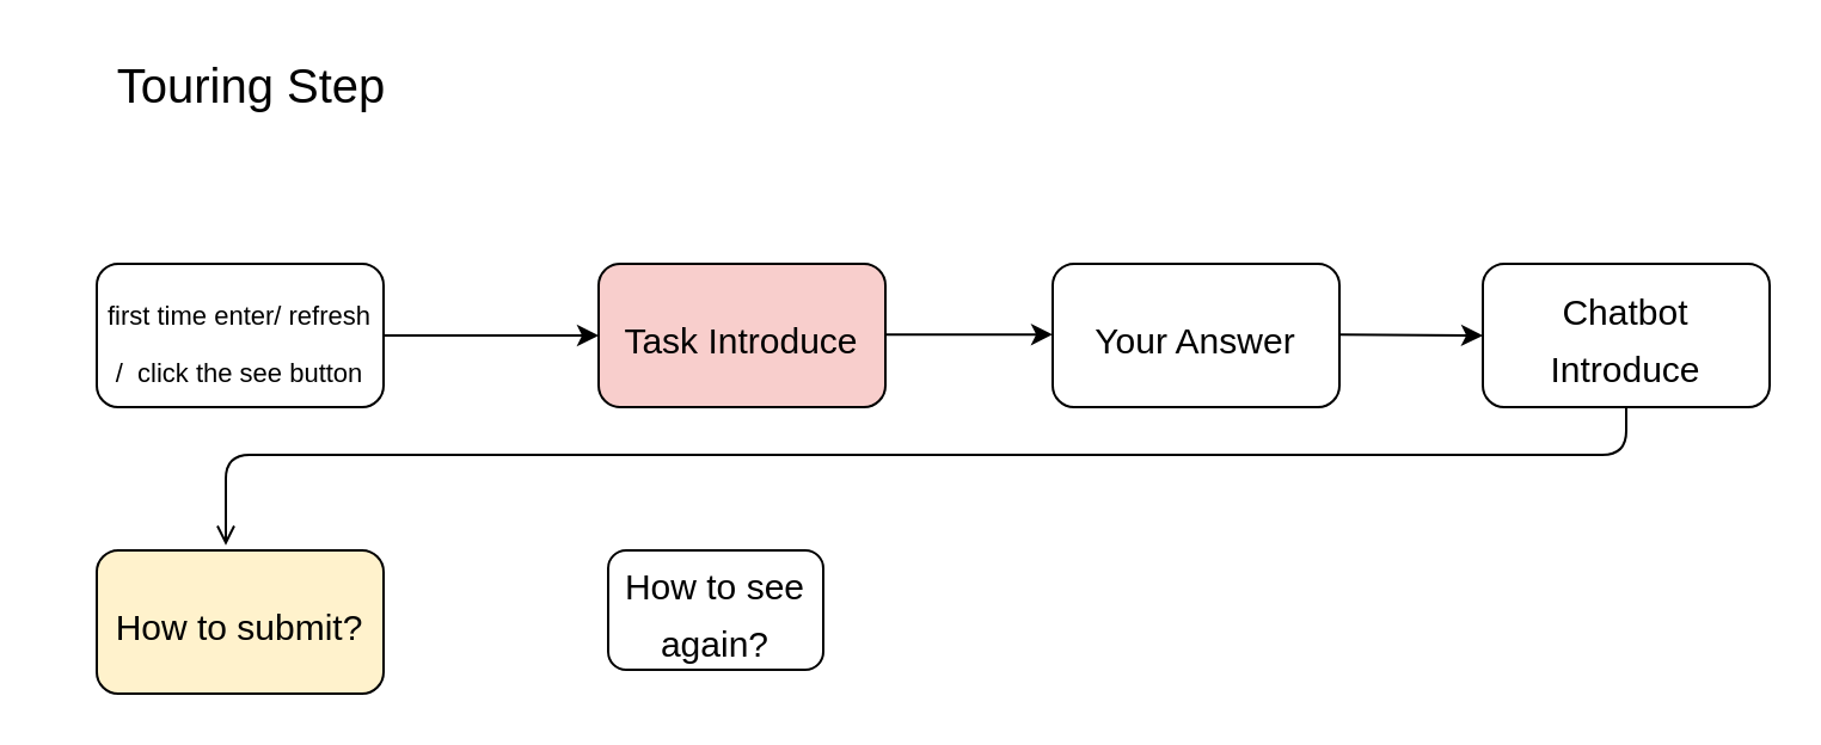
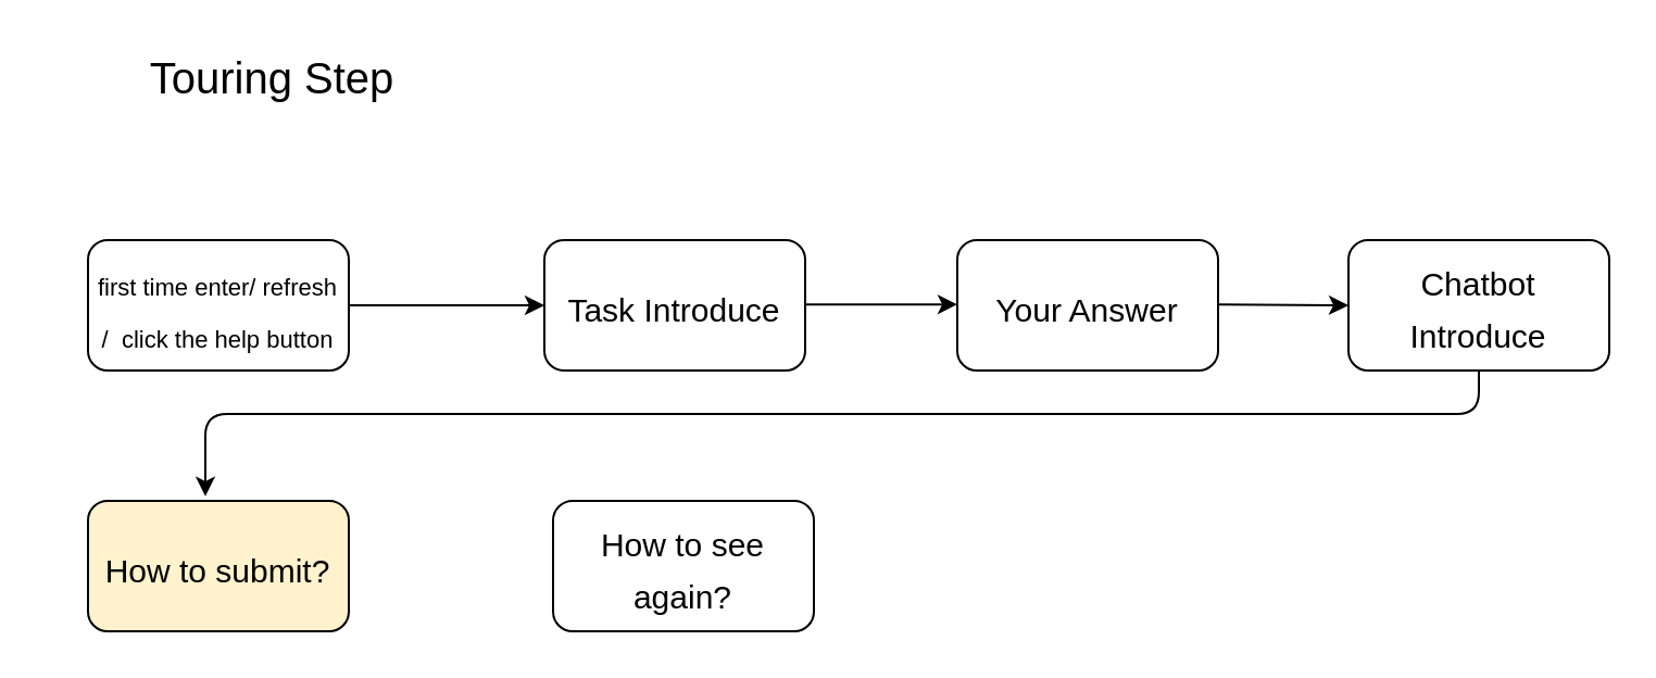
  <mxCell id="0" />
  <mxCell id="1" parent="0" />
  <mxCell id="2" style="edgeStyle=none;html=1;entryX=0;entryY=0.5;entryDx=0;entryDy=0;fontSize=20;" parent="1" target="8" edge="1"><mxGeometry relative="1" as="geometry"><mxPoint x="160" y="140" as="sourcePoint" /></mxGeometry></mxCell>
- <mxCell id="3" value="&lt;font style=&quot;font-size: 20px;&quot;&gt;Touring Step&lt;/font&gt;" style="text;html=1;strokeColor=none;fillColor=none;align=center;verticalAlign=middle;whiteSpace=wrap;rounded=0;" parent="1" vertex="1"><mxGeometry x="20" y="20" width="170" height="30" as="geometry" /></mxCell>
- <mxCell id="4" style="edgeStyle=none;html=1;entryX=0.45;entryY=-0.035;entryDx=0;entryDy=0;entryPerimeter=0;fontSize=11;exitX=0.5;exitY=1;exitDx=0;exitDy=0;endArrow=open;" parent="1" source="5" target="11" edge="1"><mxGeometry relative="1" as="geometry"><Array as="points"><mxPoint x="680" y="190" /><mxPoint x="94" y="190" /></Array></mxGeometry></mxCell>
+ <mxCell id="3" value="&lt;font style=&quot;font-size: 20px;&quot;&gt;Touring Step&lt;/font&gt;" style="text;html=1;strokeColor=none;fillColor=none;align=center;verticalAlign=middle;whiteSpace=wrap;rounded=0;" parent="1" vertex="1"><mxGeometry x="40" y="20" width="170" height="30" as="geometry" /></mxCell>
+ <mxCell id="4" style="edgeStyle=none;html=1;entryX=0.45;entryY=-0.035;entryDx=0;entryDy=0;entryPerimeter=0;fontSize=11;exitX=0.5;exitY=1;exitDx=0;exitDy=0;" parent="1" source="5" target="11" edge="1"><mxGeometry relative="1" as="geometry"><Array as="points"><mxPoint x="680" y="190" /><mxPoint x="94" y="190" /></Array></mxGeometry></mxCell>
  <mxCell id="5" value="&lt;font style=&quot;font-size: 15px;&quot;&gt;Chatbot Introduce&lt;/font&gt;" style="rounded=1;whiteSpace=wrap;html=1;fontSize=20;" parent="1" vertex="1"><mxGeometry x="620" y="110" width="120" height="60" as="geometry" /></mxCell>
- <mxCell id="6" value="&lt;font style=&quot;font-size: 11px;&quot;&gt;first time enter/ refresh /&amp;nbsp; click the see button&lt;/font&gt;" style="rounded=1;whiteSpace=wrap;html=1;fontSize=20;" parent="1" vertex="1"><mxGeometry x="40" y="110" width="120" height="60" as="geometry" /></mxCell>
+ <mxCell id="6" value="&lt;font style=&quot;font-size: 11px;&quot;&gt;first time enter/ refresh /&amp;nbsp; click the help button&lt;/font&gt;" style="rounded=1;whiteSpace=wrap;html=1;fontSize=20;" parent="1" vertex="1"><mxGeometry x="40" y="110" width="120" height="60" as="geometry" /></mxCell>
  <mxCell id="7" style="edgeStyle=none;html=1;entryX=0;entryY=0.5;entryDx=0;entryDy=0;fontSize=20;" parent="1" edge="1"><mxGeometry relative="1" as="geometry"><mxPoint x="360" y="139.58" as="sourcePoint" /><mxPoint x="440" y="139.58" as="targetPoint" /></mxGeometry></mxCell>
- <mxCell id="8" value="&lt;font style=&quot;font-size: 15px;&quot;&gt;Task Introduce&lt;/font&gt;" style="rounded=1;whiteSpace=wrap;html=1;fontSize=20;fillColor=#f8cecc;" parent="1" vertex="1"><mxGeometry x="250" y="110" width="120" height="60" as="geometry" /></mxCell>
+ <mxCell id="8" value="&lt;font style=&quot;font-size: 15px;&quot;&gt;Task Introduce&lt;/font&gt;" style="rounded=1;whiteSpace=wrap;html=1;fontSize=20;" parent="1" vertex="1"><mxGeometry x="250" y="110" width="120" height="60" as="geometry" /></mxCell>
  <mxCell id="9" value="&lt;font style=&quot;font-size: 15px;&quot;&gt;Your Answer&lt;/font&gt;" style="rounded=1;whiteSpace=wrap;html=1;fontSize=20;" parent="1" vertex="1"><mxGeometry x="440" y="110" width="120" height="60" as="geometry" /></mxCell>
  <mxCell id="10" style="edgeStyle=none;html=1;fontSize=20;" parent="1" edge="1"><mxGeometry relative="1" as="geometry"><mxPoint x="560" y="139.58" as="sourcePoint" /><mxPoint x="620" y="140" as="targetPoint" /></mxGeometry></mxCell>
  <mxCell id="11" value="&lt;font style=&quot;font-size: 15px;&quot;&gt;How to submit?&lt;/font&gt;" style="rounded=1;whiteSpace=wrap;html=1;fontSize=20;fillColor=#fff2cc;" parent="1" vertex="1"><mxGeometry x="40" y="230" width="120" height="60" as="geometry" /></mxCell>
- <mxCell id="12" value="&lt;font style=&quot;font-size: 15px;&quot;&gt;How to see again?&lt;/font&gt;" style="rounded=1;whiteSpace=wrap;html=1;fontSize=20;" parent="1" vertex="1"><mxGeometry x="254" y="230" width="90" height="50" as="geometry" /></mxCell>
+ <mxCell id="12" value="&lt;font style=&quot;font-size: 15px;&quot;&gt;How to see again?&lt;/font&gt;" style="rounded=1;whiteSpace=wrap;html=1;fontSize=20;" parent="1" vertex="1"><mxGeometry x="254" y="230" width="120" height="60" as="geometry" /></mxCell>
